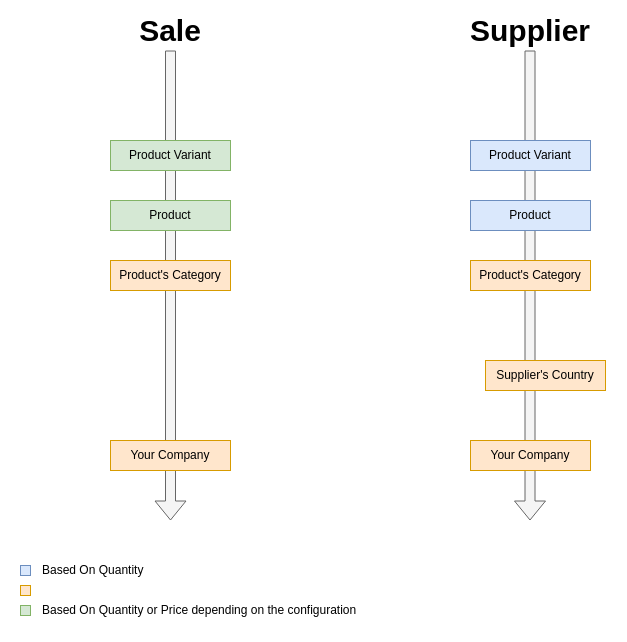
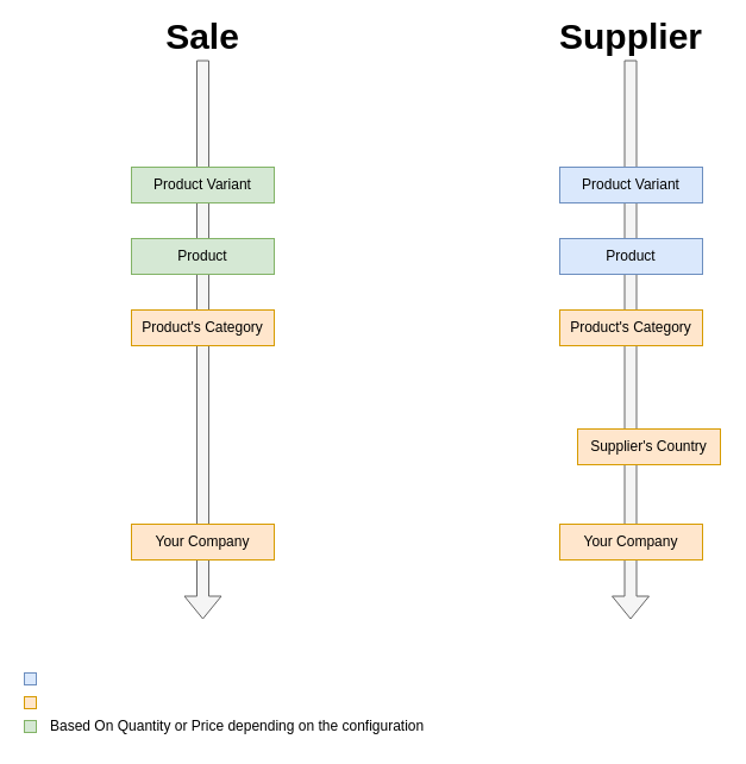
  <mxCell id="0" />
  <mxCell id="1" parent="0" />
  <mxCell id="2" value="" style="shape=flexArrow;endArrow=classic;html=1;fillColor=#f5f5f5;strokeColor=#666666;" edge="1" parent="1"><mxGeometry width="50" height="50" relative="1" as="geometry"><mxPoint x="529.5" y="50" as="sourcePoint" /><mxPoint x="529.5" y="520" as="targetPoint" /></mxGeometry></mxCell>
  <mxCell id="3" value="" style="shape=flexArrow;endArrow=classic;html=1;fillColor=#f5f5f5;strokeColor=#666666;" edge="1" parent="1"><mxGeometry width="50" height="50" relative="1" as="geometry"><mxPoint x="170" y="50" as="sourcePoint" /><mxPoint x="170" y="520" as="targetPoint" /></mxGeometry></mxCell>
  <mxCell id="4" value="Product Variant" style="rounded=0;whiteSpace=wrap;html=1;fillColor=#dae8fc;strokeColor=#6c8ebf;" vertex="1" parent="1"><mxGeometry x="470" y="140" width="120" height="30" as="geometry" /></mxCell>
  <mxCell id="5" value="Product" style="rounded=0;whiteSpace=wrap;html=1;fillColor=#dae8fc;strokeColor=#6c8ebf;" vertex="1" parent="1"><mxGeometry x="470" y="200" width="120" height="30" as="geometry" /></mxCell>
  <mxCell id="6" value="Supplier's Country" style="rounded=0;whiteSpace=wrap;html=1;fillColor=#ffe6cc;strokeColor=#d79b00;" vertex="1" parent="1"><mxGeometry x="485" y="360" width="120" height="30" as="geometry" /></mxCell>
  <mxCell id="7" value="Your Company" style="rounded=0;whiteSpace=wrap;html=1;fillColor=#ffe6cc;strokeColor=#d79b00;" vertex="1" parent="1"><mxGeometry x="470" y="440" width="120" height="30" as="geometry" /></mxCell>
  <mxCell id="8" value="Product's Category" style="rounded=0;whiteSpace=wrap;html=1;fillColor=#ffe6cc;strokeColor=#d79b00;" vertex="1" parent="1"><mxGeometry x="470" y="260" width="120" height="30" as="geometry" /></mxCell>
  <mxCell id="9" value="&lt;b&gt;&lt;font style=&quot;font-size: 30px&quot;&gt;Supplier&lt;/font&gt;&lt;/b&gt;" style="text;html=1;strokeColor=none;fillColor=none;align=center;verticalAlign=middle;whiteSpace=wrap;rounded=0;" vertex="1" parent="1"><mxGeometry x="510" y="20" width="40" height="20" as="geometry" /></mxCell>
  <mxCell id="10" value="Product Variant" style="rounded=0;whiteSpace=wrap;html=1;fillColor=#d5e8d4;strokeColor=#82b366;" vertex="1" parent="1"><mxGeometry x="110" y="140" width="120" height="30" as="geometry" /></mxCell>
  <mxCell id="11" value="Product" style="rounded=0;whiteSpace=wrap;html=1;fillColor=#d5e8d4;strokeColor=#82b366;" vertex="1" parent="1"><mxGeometry x="110" y="200" width="120" height="30" as="geometry" /></mxCell>
  <mxCell id="12" value="Your Company" style="rounded=0;whiteSpace=wrap;html=1;fillColor=#ffe6cc;strokeColor=#d79b00;" vertex="1" parent="1"><mxGeometry x="110" y="440" width="120" height="30" as="geometry" /></mxCell>
  <mxCell id="13" value="Product's Category" style="rounded=0;whiteSpace=wrap;html=1;fillColor=#ffe6cc;strokeColor=#d79b00;" vertex="1" parent="1"><mxGeometry x="110" y="260" width="120" height="30" as="geometry" /></mxCell>
  <mxCell id="14" value="&lt;font style=&quot;font-size: 30px&quot;&gt;&lt;b&gt;Sale&lt;/b&gt;&lt;/font&gt;" style="text;html=1;strokeColor=none;fillColor=none;align=center;verticalAlign=middle;whiteSpace=wrap;rounded=0;" vertex="1" parent="1"><mxGeometry x="150" y="20" width="40" height="20" as="geometry" /></mxCell>
  <mxCell id="15" value="" style="rounded=0;whiteSpace=wrap;html=1;fillColor=#dae8fc;strokeColor=#6c8ebf;" vertex="1" parent="1"><mxGeometry x="20" y="565" width="10" height="10" as="geometry" /></mxCell>
- <mxCell id="16" value="Based On Quantity" style="text;html=1;strokeColor=none;fillColor=none;align=left;verticalAlign=middle;whiteSpace=wrap;rounded=0;" vertex="1" parent="1"><mxGeometry x="40" y="560" width="330" height="20" as="geometry" /></mxCell>
  <mxCell id="17" value="" style="rounded=0;whiteSpace=wrap;html=1;fillColor=#ffe6cc;strokeColor=#d79b00;" vertex="1" parent="1"><mxGeometry x="20" y="585" width="10" height="10" as="geometry" /></mxCell>
  <mxCell id="18" value="" style="rounded=0;whiteSpace=wrap;html=1;fillColor=#d5e8d4;strokeColor=#82b366;" vertex="1" parent="1"><mxGeometry x="20" y="605" width="10" height="10" as="geometry" /></mxCell>
  <mxCell id="19" value="Based On Quantity or Price depending on the configuration" style="text;html=1;strokeColor=none;fillColor=none;align=left;verticalAlign=middle;whiteSpace=wrap;rounded=0;" vertex="1" parent="1"><mxGeometry x="40" y="600" width="330" height="20" as="geometry" /></mxCell>
